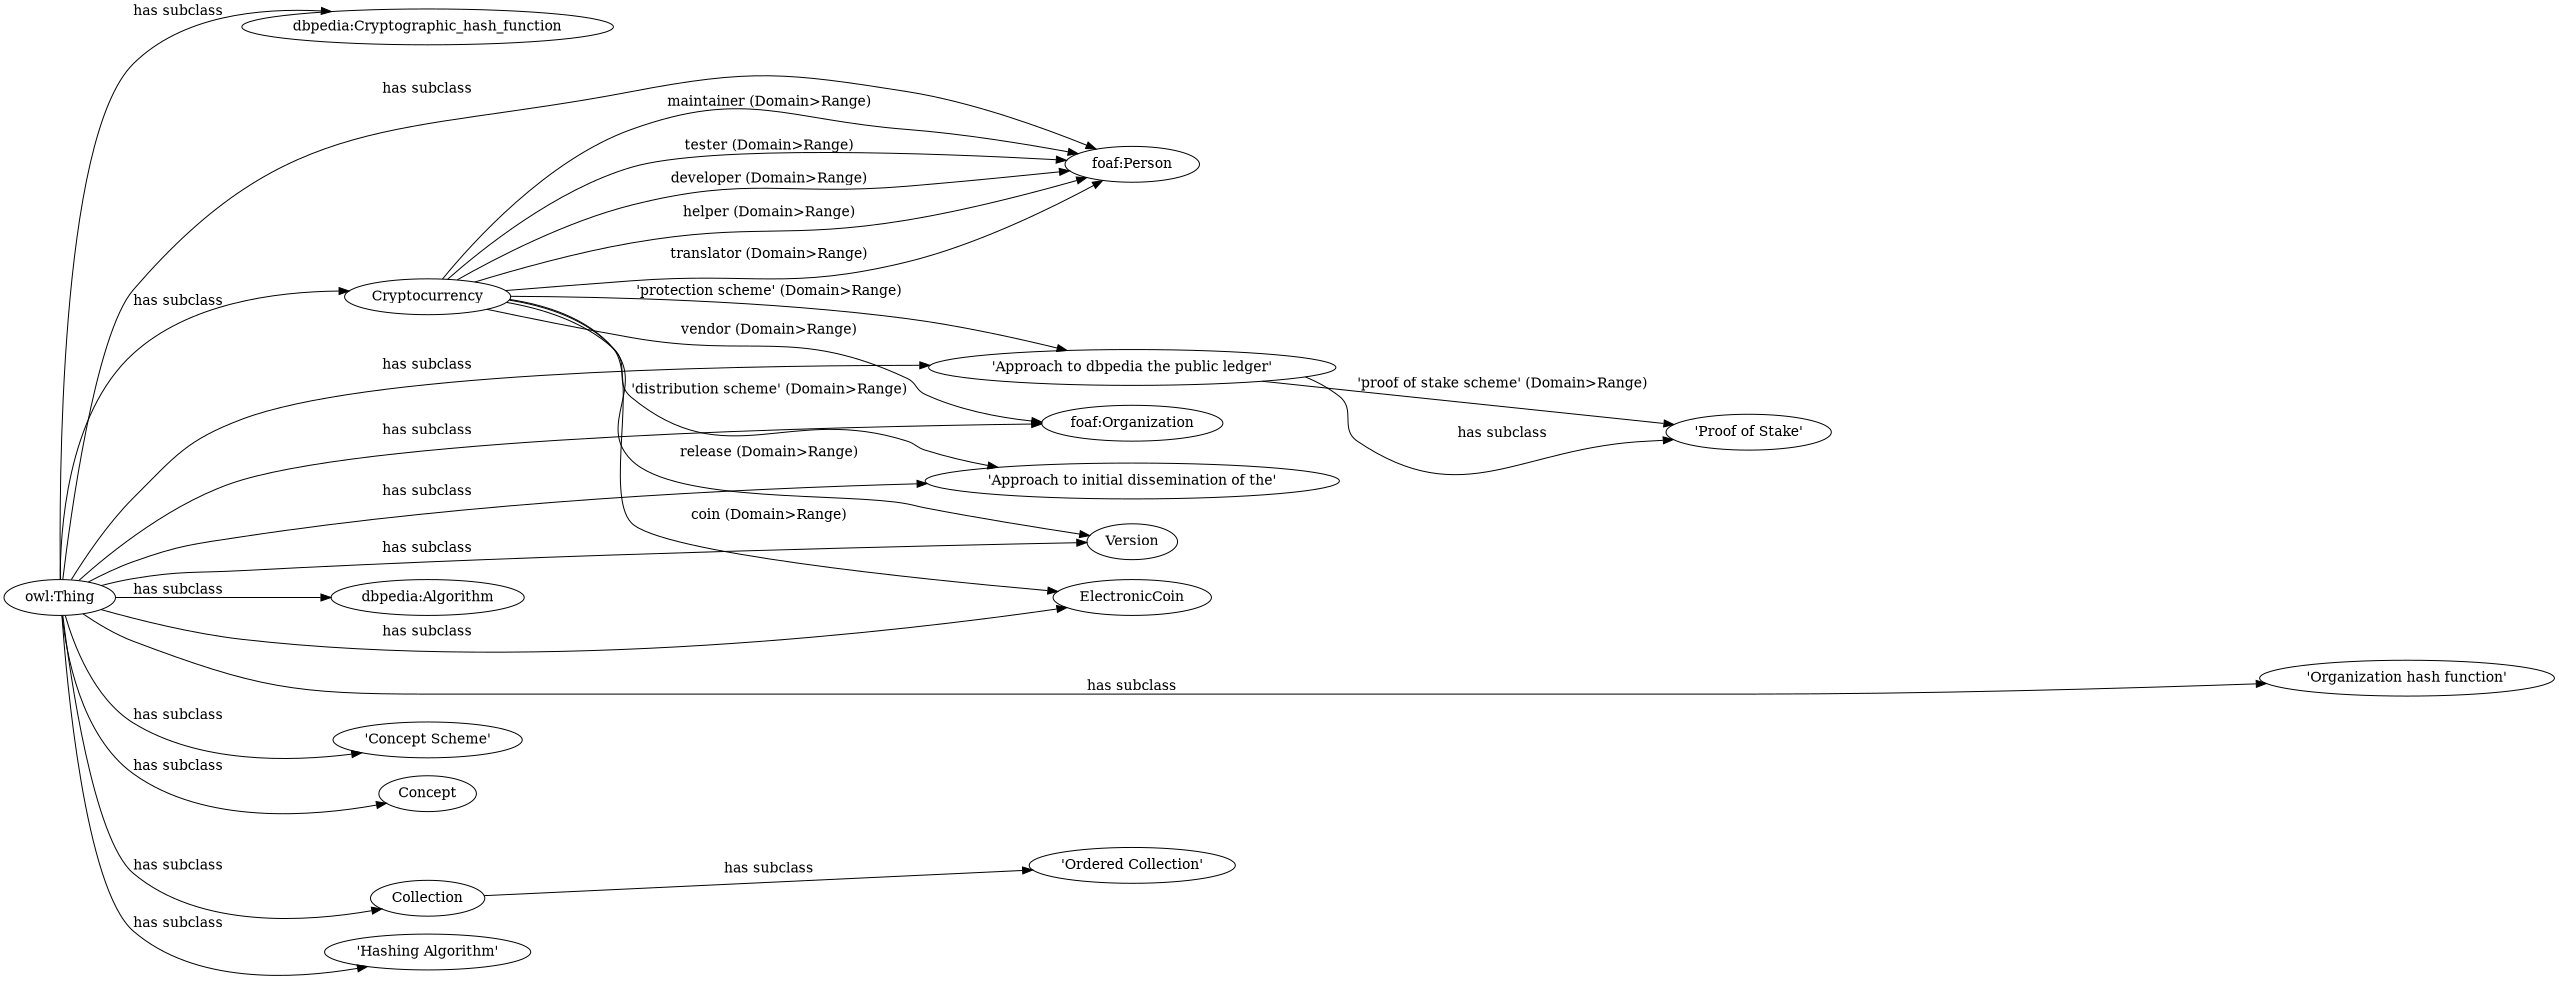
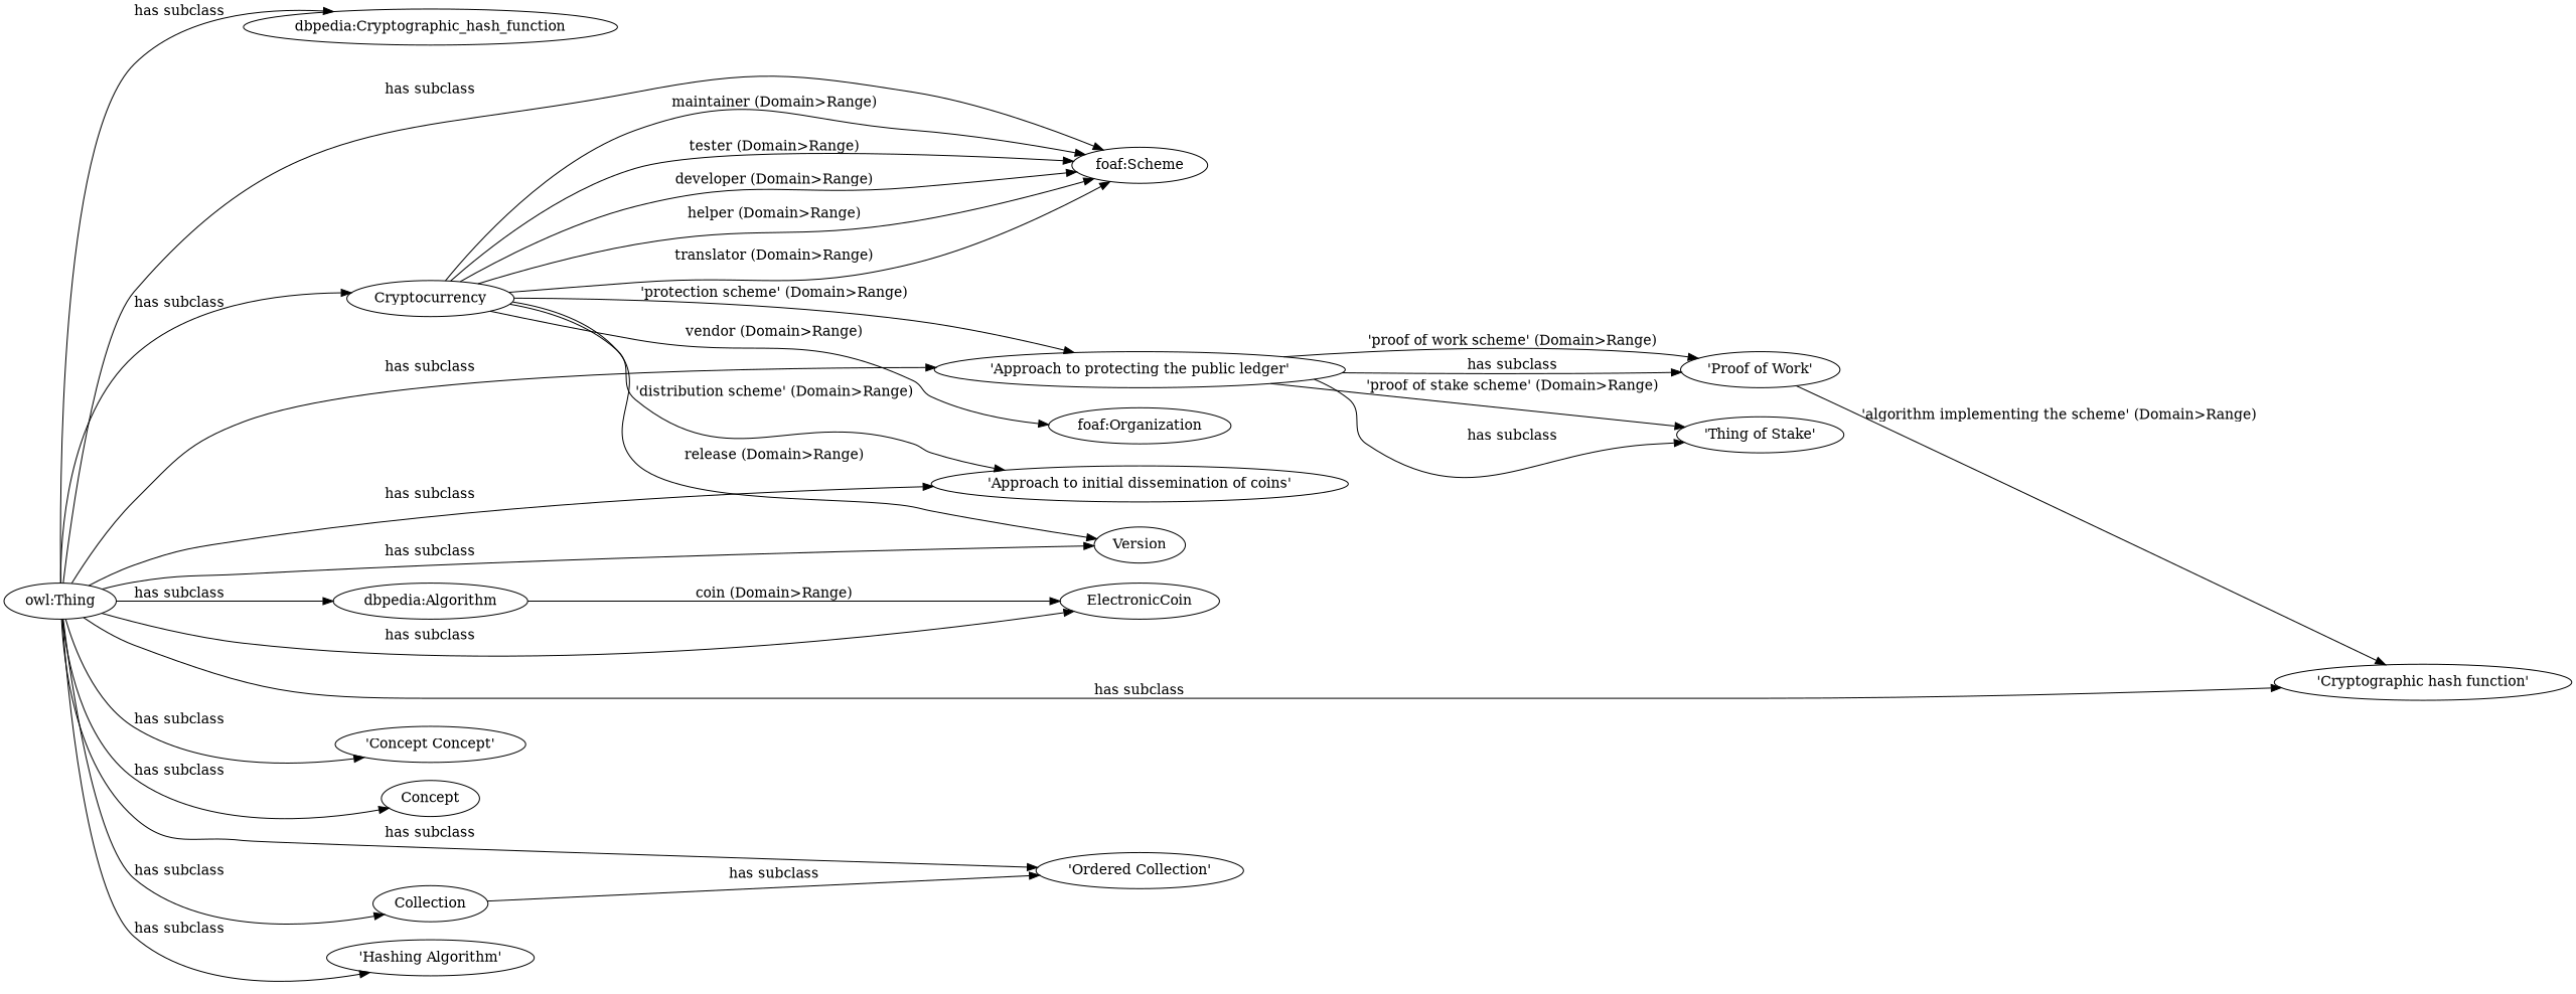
  digraph {
    rankdir=LR
    "owl:Thing"
    "dbpedia:Cryptographic_hash_function"
    Cryptocurrency
-   "foaf:Person"
+   "foaf:Person" [label="foaf:Scheme"]
    ElectronicCoin
    "dbpedia:Algorithm"
-   "'Concept Scheme'"
+   "'Concept Scheme'" [label="'Concept Concept'"]
    Concept
    Collection
-   "'Approach to protecting the public ledger'" [label="'Approach to dbpedia the public ledger'"]
+   "'Approach to protecting the public ledger'"
    "foaf:Organization"
-   "'Approach to initial dissemination of coins'" [label="'Approach to initial dissemination of the'"]
+   "'Approach to initial dissemination of coins'"
    Version
-   "'Cryptographic hash function'" [label="'Organization hash function'"]
+   "'Cryptographic hash function'"
    "'Hashing Algorithm'"
    "'Ordered Collection'"
-   "'Proof of Stake'"
+   "'Proof of Work'"
+   "'Proof of Stake'" [label="'Thing of Stake'"]
    "owl:Thing" -> "dbpedia:Cryptographic_hash_function" [label="has subclass"]
    "owl:Thing" -> Cryptocurrency [label="has subclass"]
    "owl:Thing" -> "foaf:Person" [label="has subclass"]
    "owl:Thing" -> ElectronicCoin [label="has subclass"]
    "owl:Thing" -> "dbpedia:Algorithm" [label="has subclass"]
    "owl:Thing" -> "'Concept Scheme'" [label="has subclass"]
    "owl:Thing" -> Concept [label="has subclass"]
    "owl:Thing" -> Collection [label="has subclass"]
    "owl:Thing" -> "'Approach to protecting the public ledger'" [label="has subclass"]
-   "owl:Thing" -> "foaf:Organization" [label="has subclass"]
+   "owl:Thing" -> "'Ordered Collection'" [label="has subclass"]
    "owl:Thing" -> "'Approach to initial dissemination of coins'" [label="has subclass"]
    "owl:Thing" -> Version [label="has subclass"]
    "owl:Thing" -> "'Cryptographic hash function'" [label="has subclass"]
    "owl:Thing" -> "'Hashing Algorithm'" [label="has subclass"]
    Cryptocurrency -> "foaf:Person" [label="helper (Domain>Range)"]
    Cryptocurrency -> "foaf:Person" [label="translator (Domain>Range)"]
    Cryptocurrency -> "foaf:Person" [label="maintainer (Domain>Range)"]
    Cryptocurrency -> "foaf:Person" [label="tester (Domain>Range)"]
    Cryptocurrency -> "foaf:Person" [label="developer (Domain>Range)"]
-   Cryptocurrency -> ElectronicCoin [label="coin (Domain>Range)"]
+   "dbpedia:Algorithm" -> ElectronicCoin [label="coin (Domain>Range)"]
    Cryptocurrency -> "'Approach to protecting the public ledger'" [label="'protection scheme' (Domain>Range)"]
    Cryptocurrency -> "foaf:Organization" [label="vendor (Domain>Range)"]
    Cryptocurrency -> "'Approach to initial dissemination of coins'" [label="'distribution scheme' (Domain>Range)"]
    Cryptocurrency -> Version [label="release (Domain>Range)"]
    Collection -> "'Ordered Collection'" [label="has subclass"]
+   "'Approach to protecting the public ledger'" -> "'Proof of Work'" [label="'proof of work scheme' (Domain>Range)"]
+   "'Approach to protecting the public ledger'" -> "'Proof of Work'" [label="has subclass"]
    "'Approach to protecting the public ledger'" -> "'Proof of Stake'" [label="'proof of stake scheme' (Domain>Range)"]
    "'Approach to protecting the public ledger'" -> "'Proof of Stake'" [label="has subclass"]
+   "'Proof of Work'" -> "'Cryptographic hash function'" [label="'algorithm implementing the scheme' (Domain>Range)"]
  }
